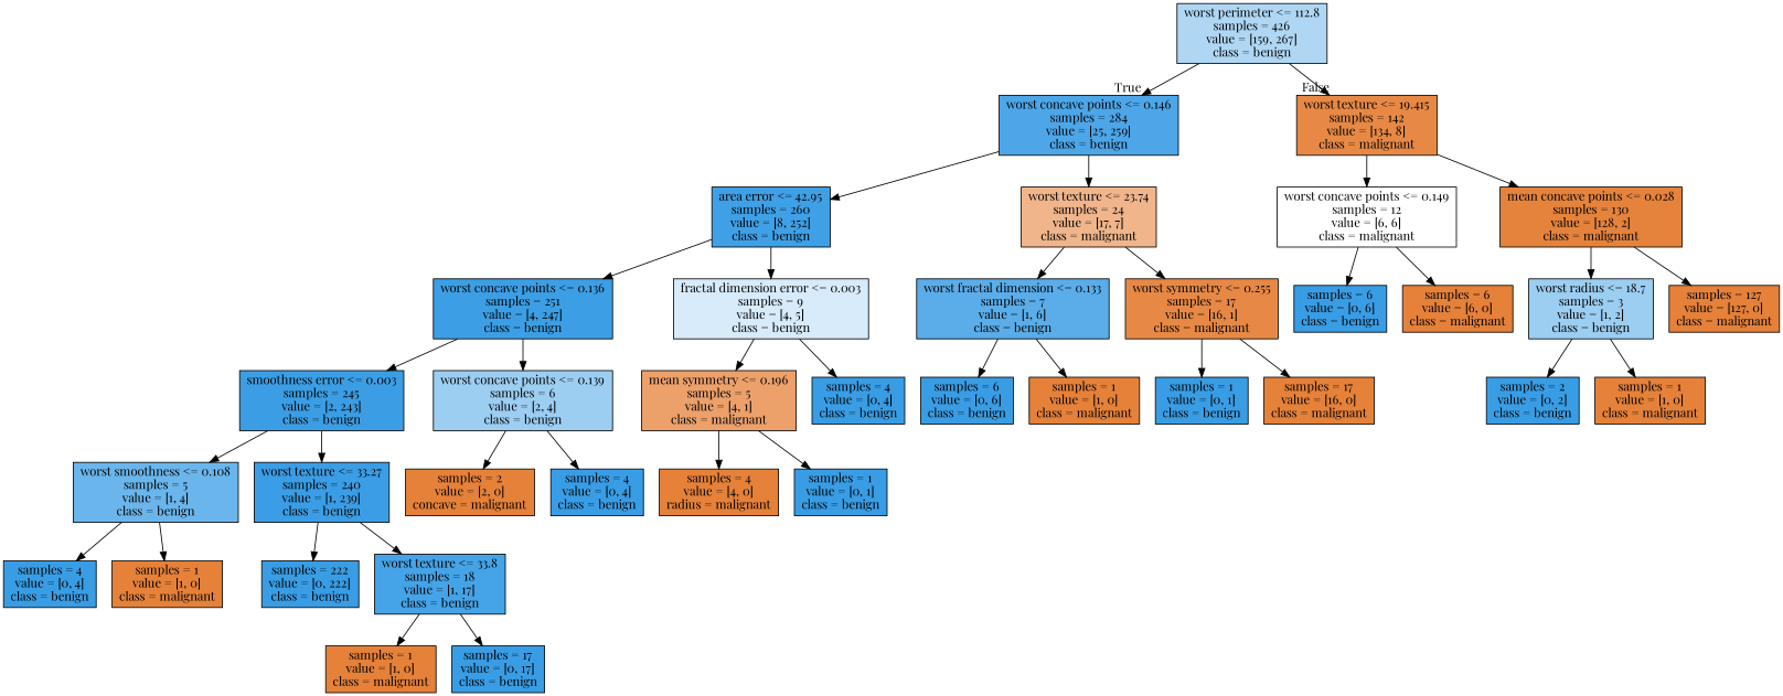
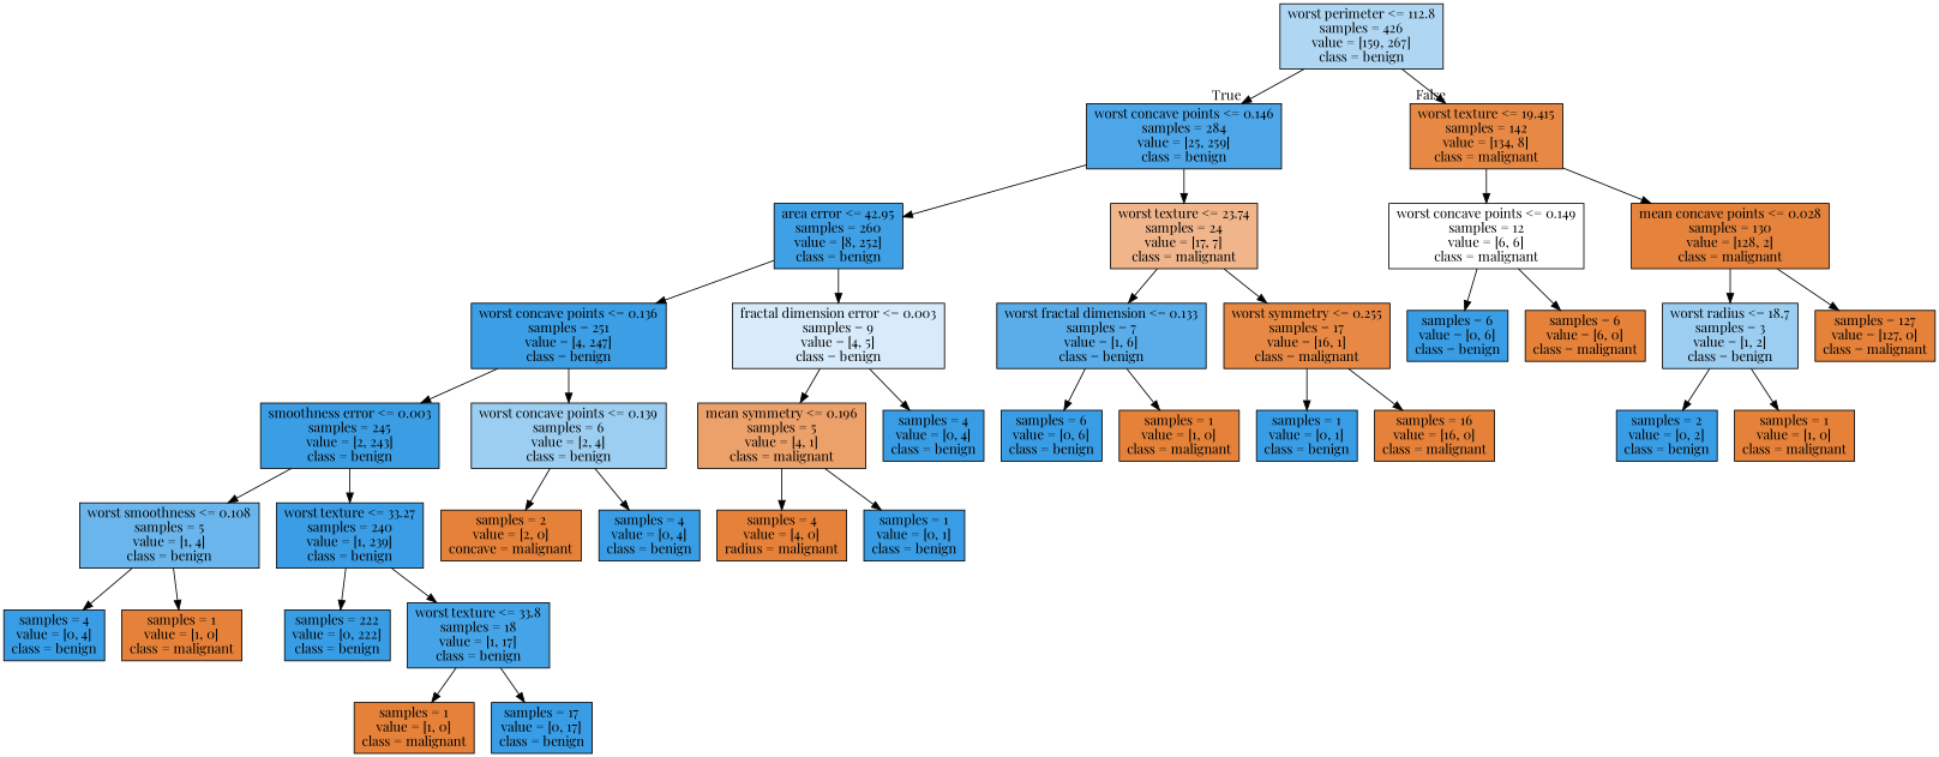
  digraph {
    fontname="Playfair Display"
    node [color=black fillcolor="#399de5" fontname="Playfair Display" shape=box style=filled]
    edge [fontname="Playfair Display"]
    n1 [fillcolor="#afd7f4" label="worst perimeter <= 112.8\nsamples = 426\nvalue = [159, 267]\nclass = benign"]
    n2 [fillcolor="#4ca6e8" label="worst concave points <= 0.146\nsamples = 284\nvalue = [25, 259]\nclass = benign"]
    n3 [fillcolor="#e78945" label="worst texture <= 19.415\nsamples = 142\nvalue = [134, 8]\nclass = malignant"]
    n4 [fillcolor="#3fa0e6" label="area error <= 42.95\nsamples = 260\nvalue = [8, 252]\nclass = benign"]
    n5 [fillcolor="#f0b58b" label="worst texture <= 23.74\nsamples = 24\nvalue = [17, 7]\nclass = malignant"]
    n6 [fillcolor="#ffffff" label="worst concave points <= 0.149\nsamples = 12\nvalue = [6, 6]\nclass = malignant"]
    n7 [fillcolor="#e5833c" label="mean concave points <= 0.028\nsamples = 130\nvalue = [128, 2]\nclass = malignant"]
    n8 [fillcolor="#3c9fe5" label="worst concave points <= 0.136\nsamples = 251\nvalue = [4, 247]\nclass = benign"]
    n9 [fillcolor="#d7ebfa" label="fractal dimension error <= 0.003\nsamples = 9\nvalue = [4, 5]\nclass = benign"]
    n10 [fillcolor="#5aade9" label="worst fractal dimension <= 0.133\nsamples = 7\nvalue = [1, 6]\nclass = benign"]
    n11 [fillcolor="#e78945" label="worst symmetry <= 0.255\nsamples = 17\nvalue = [16, 1]\nclass = malignant"]
    n12 [fillcolor="#3b9ee5" label="smoothness error <= 0.003\nsamples = 245\nvalue = [2, 243]\nclass = benign"]
    n13 [fillcolor="#9ccef2" label="worst concave points <= 0.139\nsamples = 6\nvalue = [2, 4]\nclass = benign"]
    n14 [fillcolor="#eca06a" label="mean symmetry <= 0.196\nsamples = 5\nvalue = [4, 1]\nclass = malignant"]
    n15 [label="samples = 4\nvalue = [0, 4]\nclass = benign"]
    n16 [fillcolor="#6ab6ec" label="worst smoothness <= 0.108\nsamples = 5\nvalue = [1, 4]\nclass = benign"]
    n17 [fillcolor="#3a9de5" label="worst texture <= 33.27\nsamples = 240\nvalue = [1, 239]\nclass = benign"]
    n18 [fillcolor="#e58139" label="samples = 2\nvalue = [2, 0]\nconcave = malignant"]
    n19 [label="samples = 4\nvalue = [0, 4]\nclass = benign"]
    n20 [label="samples = 4\nvalue = [0, 4]\nclass = benign"]
    n21 [fillcolor="#e58139" label="samples = 1\nvalue = [1, 0]\nclass = malignant"]
    n22 [label="samples = 222\nvalue = [0, 222]\nclass = benign"]
    n23 [fillcolor="#45a3e7" label="worst texture <= 33.8\nsamples = 18\nvalue = [1, 17]\nclass = benign"]
    n24 [fillcolor="#e58139" label="samples = 1\nvalue = [1, 0]\nclass = malignant"]
    n25 [label="samples = 17\nvalue = [0, 17]\nclass = benign"]
    n26 [fillcolor="#e58139" label="samples = 4\nvalue = [4, 0]\nradius = malignant"]
    n27 [label="samples = 1\nvalue = [0, 1]\nclass = benign"]
    n28 [label="samples = 6\nvalue = [0, 6]\nclass = benign"]
    n29 [fillcolor="#e58139" label="samples = 1\nvalue = [1, 0]\nclass = malignant"]
    n30 [label="samples = 1\nvalue = [0, 1]\nclass = benign"]
-   n31 [fillcolor="#e58139" label="samples = 17\nvalue = [16, 0]\nclass = malignant"]
+   n31 [fillcolor="#e58139" label="samples = 16\nvalue = [16, 0]\nclass = malignant"]
    n32 [label="samples = 6\nvalue = [0, 6]\nclass = benign"]
    n33 [fillcolor="#e58139" label="samples = 6\nvalue = [6, 0]\nclass = malignant"]
    n34 [fillcolor="#9ccef2" label="worst radius <= 18.7\nsamples = 3\nvalue = [1, 2]\nclass = benign"]
    n35 [fillcolor="#e58139" label="samples = 127\nvalue = [127, 0]\nclass = malignant"]
    n36 [label="samples = 2\nvalue = [0, 2]\nclass = benign"]
    n37 [fillcolor="#e58139" label="samples = 1\nvalue = [1, 0]\nclass = malignant"]
    n1 -> n2 [headlabel=True labelangle=45 labeldistance=2.5]
    n1 -> n3 [headlabel=False labelangle=-45 labeldistance=2.5]
    n2 -> n4
    n2 -> n5
    n3 -> n6
    n3 -> n7
    n4 -> n8
    n4 -> n9
    n5 -> n10
    n5 -> n11
    n6 -> n32
    n6 -> n33
    n7 -> n34
    n7 -> n35
    n8 -> n12
    n8 -> n13
    n9 -> n14
    n9 -> n15
    n10 -> n28
    n10 -> n29
    n11 -> n30
    n11 -> n31
    n12 -> n16
    n12 -> n17
    n13 -> n18
    n13 -> n19
    n14 -> n26
    n14 -> n27
    n16 -> n20
    n16 -> n21
    n17 -> n22
    n17 -> n23
    n23 -> n24
    n23 -> n25
    n34 -> n36
    n34 -> n37
  }
